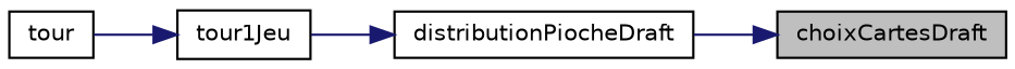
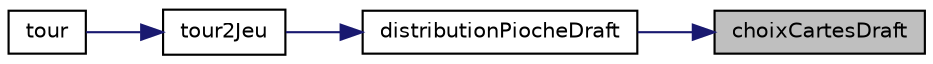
  digraph {
    rankdir=RL
    node [color=black fillcolor=white fontname=Helvetica fontsize=10 shape=record style=filled]
    edge [color=midnightblue dir=back fontname=Helvetica fontsize=10 labelfontname=Helvetica labelfontsize=10 style=solid]
    n1 [fillcolor=grey75 fontcolor=black height=0.2 label=choixCartesDraft width=0.4]
    n2 [height=0.2 label=distributionPiocheDraft width=0.4]
-   n3 [height=0.2 label=tour1Jeu width=0.4]
+   n3 [height=0.2 label=tour2Jeu width=0.4]
    n4 [height=0.2 label=tour width=0.4]
    n1 -> n2
    n2 -> n3
    n3 -> n4
  }
